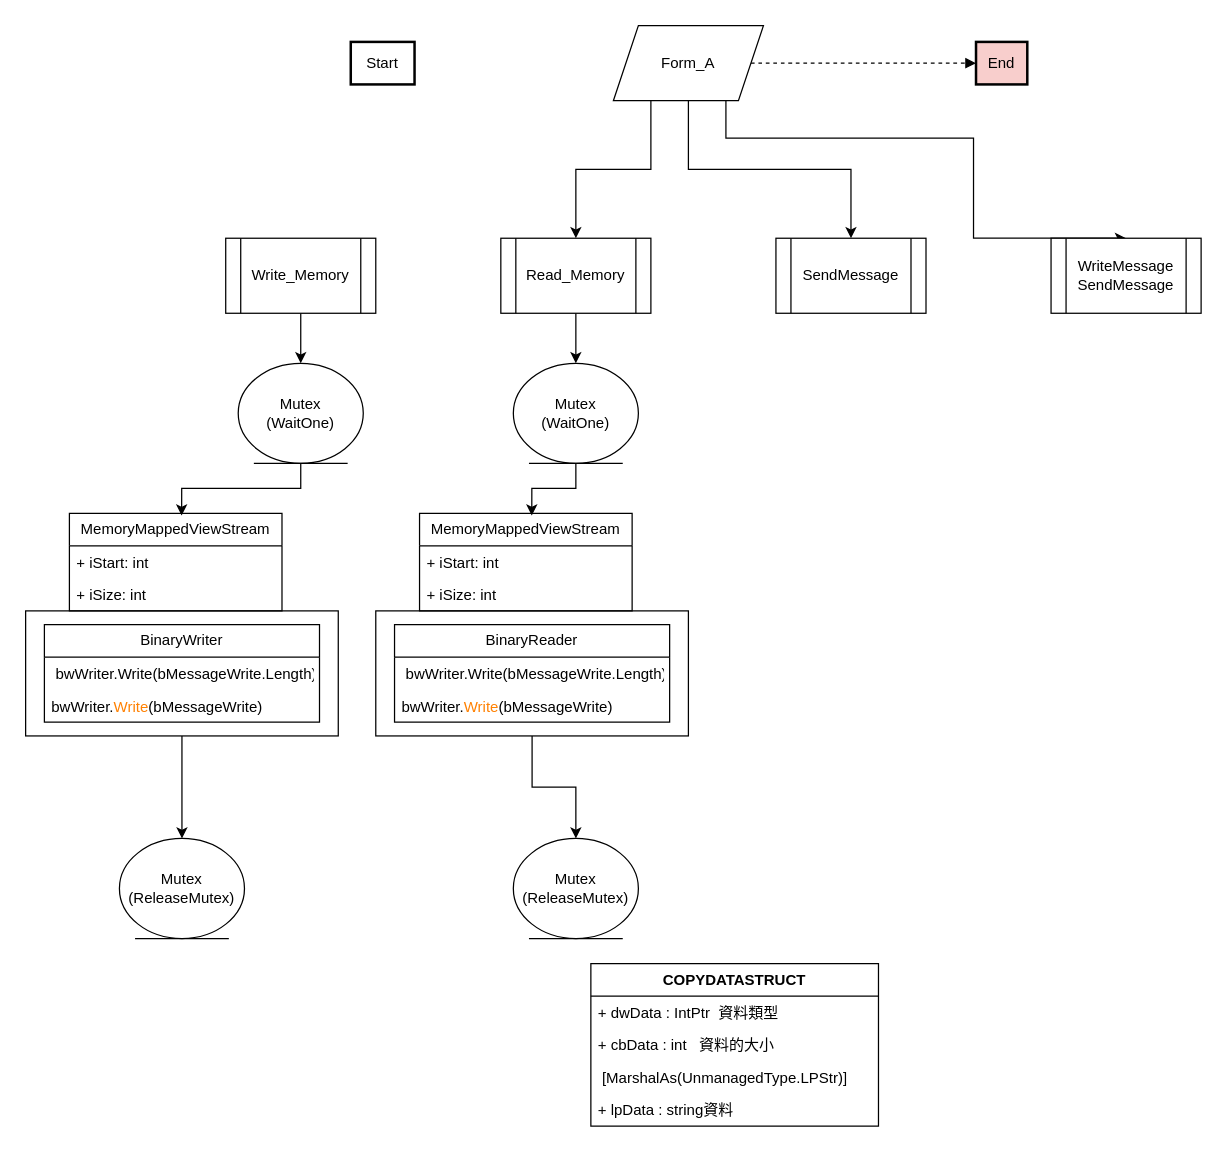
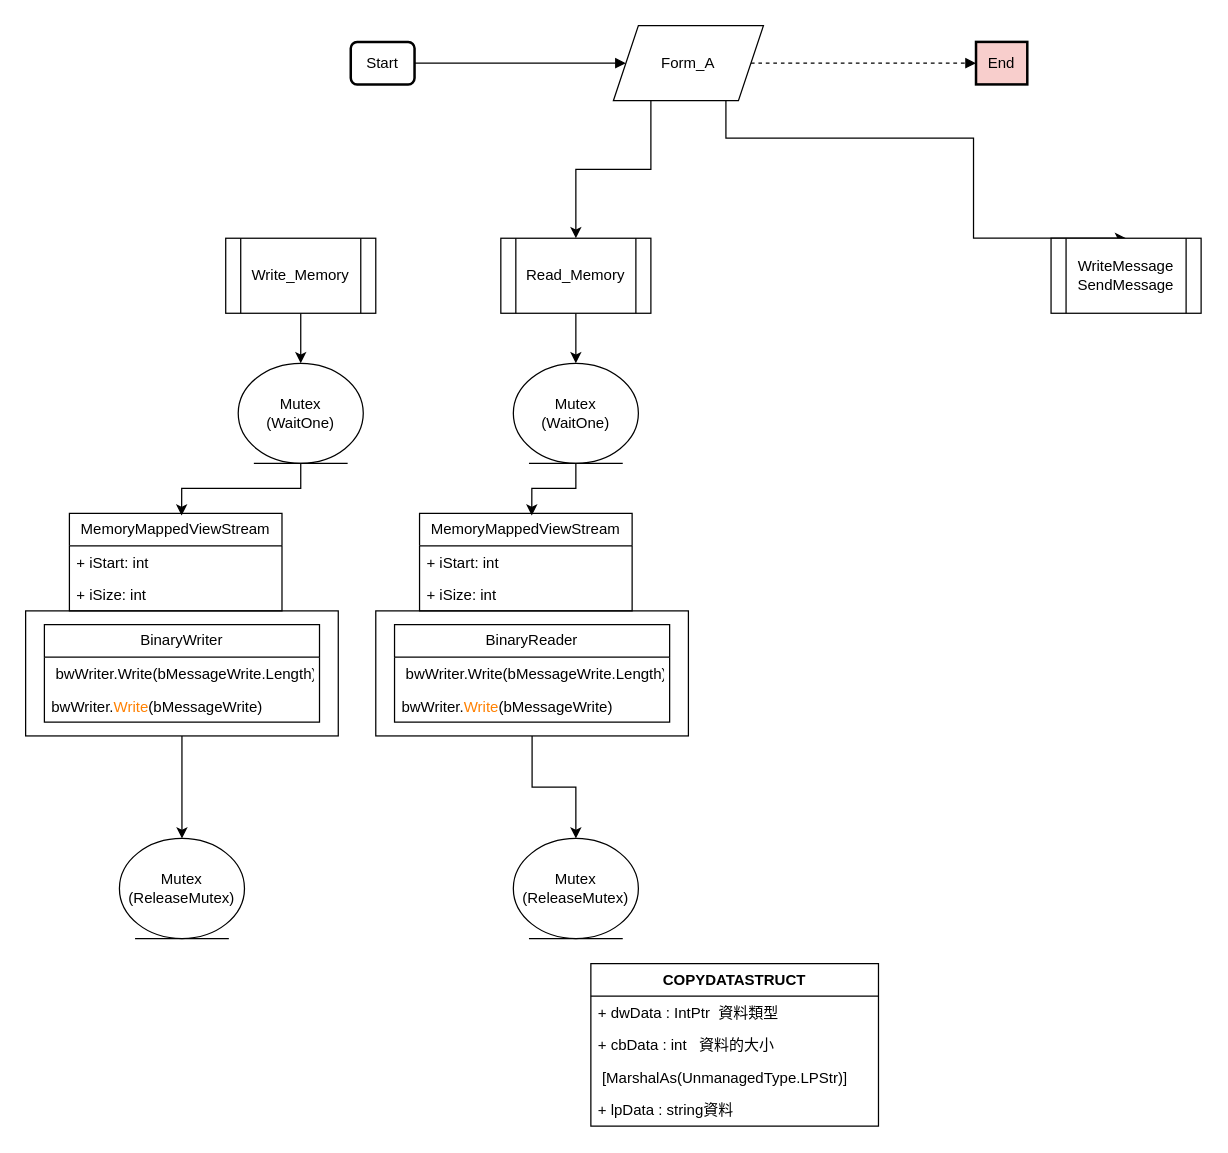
  <mxCell id="0" />
  <mxCell id="1" parent="0" />
- <mxCell id="2" value="Start" style="whiteSpace=wrap;strokeWidth=2;" parent="1" vertex="1"><mxGeometry x="280" y="33" width="51" height="34" as="geometry" /></mxCell>
+ <mxCell id="2" value="Start" style="whiteSpace=wrap;strokeWidth=2;rounded=1;" parent="1" vertex="1"><mxGeometry x="280" y="33" width="51" height="34" as="geometry" /></mxCell>
  <mxCell id="3" value="End" style="whiteSpace=wrap;strokeWidth=2;fillColor=#f8cecc;" parent="1" vertex="1"><mxGeometry x="780" y="33" width="41" height="34" as="geometry" /></mxCell>
+ <mxCell id="4" value="" style="curved=1;startArrow=none;endArrow=block;exitX=0.993;exitY=0.5;" parent="1" source="2" target="11" edge="1"><mxGeometry relative="1" as="geometry"><Array as="points" /><mxPoint x="460" y="50" as="targetPoint" /></mxGeometry></mxCell>
  <mxCell id="5" value="" style="curved=1;startArrow=none;endArrow=block;entryX=-0.001;entryY=0.5;exitX=1;exitY=0.5;exitDx=0;exitDy=0;dashed=1;" parent="1" source="11" target="3" edge="1"><mxGeometry relative="1" as="geometry"><Array as="points" /><mxPoint x="630" y="50" as="sourcePoint" /></mxGeometry></mxCell>
  <mxCell id="6" style="edgeStyle=orthogonalEdgeStyle;rounded=0;orthogonalLoop=1;jettySize=auto;html=1;exitX=0.5;exitY=1;exitDx=0;exitDy=0;entryX=0.5;entryY=0;entryDx=0;entryDy=0;" edge="1" parent="1" source="7" target="18"><mxGeometry relative="1" as="geometry" /></mxCell>
  <mxCell id="7" value="Write_Memory" style="shape=process;whiteSpace=wrap;html=1;backgroundOutline=1;" vertex="1" parent="1"><mxGeometry x="180" y="190" width="120" height="60" as="geometry" /></mxCell>
  <mxCell id="8" style="edgeStyle=orthogonalEdgeStyle;rounded=0;orthogonalLoop=1;jettySize=auto;html=1;exitX=0.25;exitY=1;exitDx=0;exitDy=0;entryX=0.5;entryY=0;entryDx=0;entryDy=0;" edge="1" parent="1" source="11" target="13"><mxGeometry relative="1" as="geometry" /></mxCell>
- <mxCell id="9" style="edgeStyle=orthogonalEdgeStyle;rounded=0;orthogonalLoop=1;jettySize=auto;html=1;exitX=0.5;exitY=1;exitDx=0;exitDy=0;entryX=0.5;entryY=0;entryDx=0;entryDy=0;" edge="1" parent="1" source="11" target="14"><mxGeometry relative="1" as="geometry" /></mxCell>
  <mxCell id="10" style="edgeStyle=orthogonalEdgeStyle;rounded=0;orthogonalLoop=1;jettySize=auto;html=1;exitX=0.75;exitY=1;exitDx=0;exitDy=0;entryX=0.5;entryY=0;entryDx=0;entryDy=0;" edge="1" parent="1" source="11" target="15"><mxGeometry relative="1" as="geometry"><Array as="points"><mxPoint x="580" y="110" /><mxPoint x="778" y="110" /></Array></mxGeometry></mxCell>
  <mxCell id="11" value="Form_A" style="shape=parallelogram;perimeter=parallelogramPerimeter;whiteSpace=wrap;html=1;fixedSize=1;" vertex="1" parent="1"><mxGeometry x="490" y="20" width="120" height="60" as="geometry" /></mxCell>
  <mxCell id="12" style="edgeStyle=orthogonalEdgeStyle;rounded=0;orthogonalLoop=1;jettySize=auto;html=1;exitX=0.5;exitY=1;exitDx=0;exitDy=0;entryX=0.5;entryY=0;entryDx=0;entryDy=0;" edge="1" parent="1" source="13" target="35"><mxGeometry relative="1" as="geometry" /></mxCell>
  <mxCell id="13" value="Read_Memory" style="shape=process;whiteSpace=wrap;html=1;backgroundOutline=1;" vertex="1" parent="1"><mxGeometry x="400" y="190" width="120" height="60" as="geometry" /></mxCell>
- <mxCell id="14" value="SendMessage" style="shape=process;whiteSpace=wrap;html=1;backgroundOutline=1;" vertex="1" parent="1"><mxGeometry x="620" y="190" width="120" height="60" as="geometry" /></mxCell>
  <mxCell id="15" value="WriteMessage&lt;br&gt;SendMessage" style="shape=process;whiteSpace=wrap;html=1;backgroundOutline=1;" vertex="1" parent="1"><mxGeometry x="840" y="190" width="120" height="60" as="geometry" /></mxCell>
  <mxCell id="16" style="edgeStyle=orthogonalEdgeStyle;rounded=0;orthogonalLoop=1;jettySize=auto;html=1;exitX=0.5;exitY=1;exitDx=0;exitDy=0;entryX=0.5;entryY=0;entryDx=0;entryDy=0;" edge="1" parent="1" source="26" target="19"><mxGeometry relative="1" as="geometry"><mxPoint x="240" y="520" as="sourcePoint" /></mxGeometry></mxCell>
  <mxCell id="17" style="edgeStyle=orthogonalEdgeStyle;rounded=0;orthogonalLoop=1;jettySize=auto;html=1;exitX=0.5;exitY=1;exitDx=0;exitDy=0;entryX=0.528;entryY=0.023;entryDx=0;entryDy=0;entryPerimeter=0;" edge="1" parent="1" source="18" target="27"><mxGeometry relative="1" as="geometry"><mxPoint x="240" y="400" as="targetPoint" /></mxGeometry></mxCell>
  <mxCell id="18" value="Mutex&lt;br&gt;(WaitOne)" style="ellipse;shape=umlEntity;whiteSpace=wrap;html=1;" vertex="1" parent="1"><mxGeometry x="190" y="290" width="100" height="80" as="geometry" /></mxCell>
  <mxCell id="19" value="Mutex&lt;br&gt;(ReleaseMutex)" style="ellipse;shape=umlEntity;whiteSpace=wrap;html=1;" vertex="1" parent="1"><mxGeometry x="95" y="670" width="100" height="80" as="geometry" /></mxCell>
  <mxCell id="20" value="COPYDATASTRUCT" style="swimlane;fontStyle=1;align=center;verticalAlign=top;childLayout=stackLayout;horizontal=1;startSize=26;horizontalStack=0;resizeParent=1;resizeParentMax=0;resizeLast=0;collapsible=1;marginBottom=0;whiteSpace=wrap;html=1;" vertex="1" parent="1"><mxGeometry x="472" y="770" width="230" height="130" as="geometry"><mxRectangle x="-420" y="-270" width="150" height="30" as="alternateBounds" /></mxGeometry></mxCell>
  <mxCell id="21" value="+ dwData : IntPtr&amp;nbsp; 資料類型" style="text;strokeColor=none;fillColor=none;align=left;verticalAlign=top;spacingLeft=4;spacingRight=4;overflow=hidden;rotatable=0;points=[[0,0.5],[1,0.5]];portConstraint=eastwest;whiteSpace=wrap;html=1;" vertex="1" parent="20"><mxGeometry y="26" width="230" height="26" as="geometry" /></mxCell>
  <mxCell id="22" value="+ cbData : int&amp;nbsp; &amp;nbsp;資料的大小" style="text;strokeColor=none;fillColor=none;align=left;verticalAlign=top;spacingLeft=4;spacingRight=4;overflow=hidden;rotatable=0;points=[[0,0.5],[1,0.5]];portConstraint=eastwest;whiteSpace=wrap;html=1;" vertex="1" parent="20"><mxGeometry y="52" width="230" height="26" as="geometry" /></mxCell>
  <mxCell id="23" value="&amp;nbsp;[MarshalAs(UnmanagedType.LPStr)]" style="text;strokeColor=none;fillColor=none;align=left;verticalAlign=top;spacingLeft=4;spacingRight=4;overflow=hidden;rotatable=0;points=[[0,0.5],[1,0.5]];portConstraint=eastwest;whiteSpace=wrap;html=1;" vertex="1" parent="20"><mxGeometry y="78" width="230" height="26" as="geometry" /></mxCell>
  <mxCell id="24" value="+ lpData : string資料" style="text;strokeColor=none;fillColor=none;align=left;verticalAlign=top;spacingLeft=4;spacingRight=4;overflow=hidden;rotatable=0;points=[[0,0.5],[1,0.5]];portConstraint=eastwest;whiteSpace=wrap;html=1;" vertex="1" parent="20"><mxGeometry y="104" width="230" height="26" as="geometry" /></mxCell>
  <mxCell id="25" value="" style="group" vertex="1" connectable="0" parent="1"><mxGeometry x="20" y="410" width="250" height="178" as="geometry" /></mxCell>
  <mxCell id="26" value="" style="html=1;whiteSpace=wrap;" vertex="1" parent="25"><mxGeometry y="78" width="250" height="100" as="geometry" /></mxCell>
  <mxCell id="27" value="MemoryMappedViewStream" style="swimlane;fontStyle=0;childLayout=stackLayout;horizontal=1;startSize=26;fillColor=none;horizontalStack=0;resizeParent=1;resizeParentMax=0;resizeLast=0;collapsible=1;marginBottom=0;whiteSpace=wrap;html=1;" vertex="1" parent="25"><mxGeometry x="35" width="170" height="78" as="geometry" /></mxCell>
  <mxCell id="28" value="+ iStart: int" style="text;strokeColor=none;fillColor=none;align=left;verticalAlign=top;spacingLeft=4;spacingRight=4;overflow=hidden;rotatable=0;points=[[0,0.5],[1,0.5]];portConstraint=eastwest;whiteSpace=wrap;html=1;" vertex="1" parent="27"><mxGeometry y="26" width="170" height="26" as="geometry" /></mxCell>
  <mxCell id="29" value="+ iSize: int" style="text;strokeColor=none;fillColor=none;align=left;verticalAlign=top;spacingLeft=4;spacingRight=4;overflow=hidden;rotatable=0;points=[[0,0.5],[1,0.5]];portConstraint=eastwest;whiteSpace=wrap;html=1;" vertex="1" parent="27"><mxGeometry y="52" width="170" height="26" as="geometry" /></mxCell>
  <mxCell id="30" value="BinaryWriter" style="swimlane;fontStyle=0;childLayout=stackLayout;horizontal=1;startSize=26;fillColor=none;horizontalStack=0;resizeParent=1;resizeParentMax=0;resizeLast=0;collapsible=1;marginBottom=0;whiteSpace=wrap;html=1;" vertex="1" parent="25"><mxGeometry x="15" y="89" width="220" height="78" as="geometry" /></mxCell>
  <mxCell id="31" value="&amp;nbsp;bwWriter.Write(bMessageWrite.Length)" style="text;strokeColor=none;fillColor=none;align=left;verticalAlign=top;spacingLeft=4;spacingRight=4;overflow=hidden;rotatable=0;points=[[0,0.5],[1,0.5]];portConstraint=eastwest;whiteSpace=wrap;html=1;" vertex="1" parent="30"><mxGeometry y="26" width="220" height="26" as="geometry" /></mxCell>
  <mxCell id="32" value="bwWriter.&lt;font color=&quot;#ff8000&quot;&gt;Write&lt;/font&gt;(bMessageWrite)" style="text;strokeColor=none;fillColor=none;align=left;verticalAlign=top;spacingLeft=4;spacingRight=4;overflow=hidden;rotatable=0;points=[[0,0.5],[1,0.5]];portConstraint=eastwest;whiteSpace=wrap;html=1;" vertex="1" parent="30"><mxGeometry y="52" width="220" height="26" as="geometry" /></mxCell>
  <mxCell id="33" style="edgeStyle=orthogonalEdgeStyle;rounded=0;orthogonalLoop=1;jettySize=auto;html=1;exitX=0.5;exitY=1;exitDx=0;exitDy=0;entryX=0.5;entryY=0;entryDx=0;entryDy=0;" edge="1" source="38" target="36" parent="1"><mxGeometry relative="1" as="geometry"><mxPoint x="460" y="520" as="sourcePoint" /></mxGeometry></mxCell>
  <mxCell id="34" style="edgeStyle=orthogonalEdgeStyle;rounded=0;orthogonalLoop=1;jettySize=auto;html=1;exitX=0.5;exitY=1;exitDx=0;exitDy=0;entryX=0.528;entryY=0.023;entryDx=0;entryDy=0;entryPerimeter=0;" edge="1" source="35" target="39" parent="1"><mxGeometry relative="1" as="geometry"><mxPoint x="460" y="400" as="targetPoint" /></mxGeometry></mxCell>
  <mxCell id="35" value="Mutex&lt;br&gt;(WaitOne)" style="ellipse;shape=umlEntity;whiteSpace=wrap;html=1;" vertex="1" parent="1"><mxGeometry x="410" y="290" width="100" height="80" as="geometry" /></mxCell>
  <mxCell id="36" value="Mutex&lt;br&gt;(ReleaseMutex)" style="ellipse;shape=umlEntity;whiteSpace=wrap;html=1;" vertex="1" parent="1"><mxGeometry x="410" y="670" width="100" height="80" as="geometry" /></mxCell>
  <mxCell id="37" value="" style="group" vertex="1" connectable="0" parent="1"><mxGeometry x="300" y="410" width="250" height="178" as="geometry" /></mxCell>
  <mxCell id="38" value="" style="html=1;whiteSpace=wrap;" vertex="1" parent="37"><mxGeometry y="78" width="250" height="100" as="geometry" /></mxCell>
  <mxCell id="39" value="MemoryMappedViewStream" style="swimlane;fontStyle=0;childLayout=stackLayout;horizontal=1;startSize=26;fillColor=none;horizontalStack=0;resizeParent=1;resizeParentMax=0;resizeLast=0;collapsible=1;marginBottom=0;whiteSpace=wrap;html=1;" vertex="1" parent="37"><mxGeometry x="35" width="170" height="78" as="geometry" /></mxCell>
  <mxCell id="40" value="+ iStart: int" style="text;strokeColor=none;fillColor=none;align=left;verticalAlign=top;spacingLeft=4;spacingRight=4;overflow=hidden;rotatable=0;points=[[0,0.5],[1,0.5]];portConstraint=eastwest;whiteSpace=wrap;html=1;" vertex="1" parent="39"><mxGeometry y="26" width="170" height="26" as="geometry" /></mxCell>
  <mxCell id="41" value="+ iSize: int" style="text;strokeColor=none;fillColor=none;align=left;verticalAlign=top;spacingLeft=4;spacingRight=4;overflow=hidden;rotatable=0;points=[[0,0.5],[1,0.5]];portConstraint=eastwest;whiteSpace=wrap;html=1;" vertex="1" parent="39"><mxGeometry y="52" width="170" height="26" as="geometry" /></mxCell>
  <mxCell id="42" value="BinaryReader" style="swimlane;fontStyle=0;childLayout=stackLayout;horizontal=1;startSize=26;fillColor=none;horizontalStack=0;resizeParent=1;resizeParentMax=0;resizeLast=0;collapsible=1;marginBottom=0;whiteSpace=wrap;html=1;" vertex="1" parent="37"><mxGeometry x="15" y="89" width="220" height="78" as="geometry" /></mxCell>
  <mxCell id="43" value="&amp;nbsp;bwWriter.Write(bMessageWrite.Length)" style="text;strokeColor=none;fillColor=none;align=left;verticalAlign=top;spacingLeft=4;spacingRight=4;overflow=hidden;rotatable=0;points=[[0,0.5],[1,0.5]];portConstraint=eastwest;whiteSpace=wrap;html=1;" vertex="1" parent="42"><mxGeometry y="26" width="220" height="26" as="geometry" /></mxCell>
  <mxCell id="44" value="bwWriter.&lt;font color=&quot;#ff8000&quot;&gt;Write&lt;/font&gt;(bMessageWrite)" style="text;strokeColor=none;fillColor=none;align=left;verticalAlign=top;spacingLeft=4;spacingRight=4;overflow=hidden;rotatable=0;points=[[0,0.5],[1,0.5]];portConstraint=eastwest;whiteSpace=wrap;html=1;" vertex="1" parent="42"><mxGeometry y="52" width="220" height="26" as="geometry" /></mxCell>
